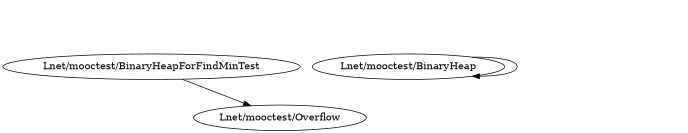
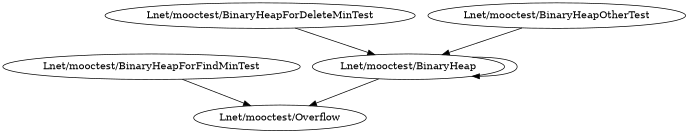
  digraph {
    "Lnet/mooctest/BinaryHeap"
    "Lnet/mooctest/Overflow"
+   "Lnet/mooctest/BinaryHeapForDeleteMinTest"
    "Lnet/mooctest/BinaryHeapForFindMinTest"
+   "Lnet/mooctest/BinaryHeapOtherTest"
    "Lnet/mooctest/BinaryHeap" -> "Lnet/mooctest/BinaryHeap"
+   "Lnet/mooctest/BinaryHeap" -> "Lnet/mooctest/Overflow"
+   "Lnet/mooctest/BinaryHeapForDeleteMinTest" -> "Lnet/mooctest/BinaryHeap"
    "Lnet/mooctest/BinaryHeapForFindMinTest" -> "Lnet/mooctest/Overflow"
+   "Lnet/mooctest/BinaryHeapOtherTest" -> "Lnet/mooctest/BinaryHeap"
  }
